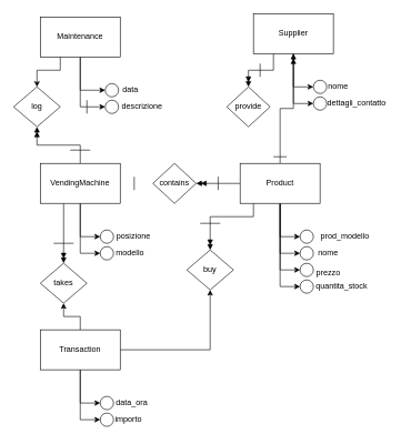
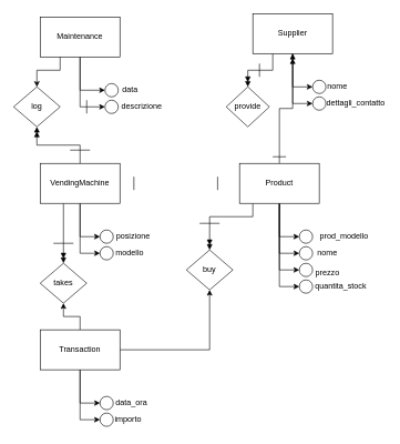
  <mxCell id="0" />
  <mxCell id="1" parent="0" />
  <mxCell id="2" style="edgeStyle=orthogonalEdgeStyle;rounded=0;orthogonalLoop=1;jettySize=auto;html=1;entryX=0;entryY=0.5;entryDx=0;entryDy=0;" parent="1" source="6" target="7" edge="1"><mxGeometry relative="1" as="geometry" /></mxCell>
  <mxCell id="3" style="edgeStyle=orthogonalEdgeStyle;rounded=0;orthogonalLoop=1;jettySize=auto;html=1;entryX=0;entryY=0.5;entryDx=0;entryDy=0;" parent="1" source="6" target="9" edge="1"><mxGeometry relative="1" as="geometry" /></mxCell>
  <mxCell id="4" style="edgeStyle=orthogonalEdgeStyle;rounded=0;orthogonalLoop=1;jettySize=auto;html=1;entryX=0.5;entryY=0;entryDx=0;entryDy=0;endArrow=doubleBlock;endFill=1;" parent="1" source="6" target="37" edge="1"><mxGeometry relative="1" as="geometry"><Array as="points"><mxPoint x="95" y="335" /><mxPoint x="95" y="335" /></Array></mxGeometry></mxCell>
  <mxCell id="5" style="edgeStyle=orthogonalEdgeStyle;rounded=0;orthogonalLoop=1;jettySize=auto;html=1;entryX=0.5;entryY=1;entryDx=0;entryDy=0;endArrow=doubleBlock;endFill=1;" parent="1" source="6" target="55" edge="1"><mxGeometry relative="1" as="geometry" /></mxCell>
  <mxCell id="6" value="VendingMachine" style="rounded=0;whiteSpace=wrap;html=1;" parent="1" vertex="1"><mxGeometry x="60" y="245" width="120" height="60" as="geometry" /></mxCell>
  <mxCell id="7" value="" style="ellipse;whiteSpace=wrap;html=1;aspect=fixed;" parent="1" vertex="1"><mxGeometry x="150" y="345" width="20" height="20" as="geometry" /></mxCell>
  <mxCell id="8" value="posizione" style="text;html=1;align=center;verticalAlign=middle;whiteSpace=wrap;rounded=0;" parent="1" vertex="1"><mxGeometry x="175" y="340" width="50" height="30" as="geometry" /></mxCell>
  <mxCell id="9" value="" style="ellipse;whiteSpace=wrap;html=1;aspect=fixed;" parent="1" vertex="1"><mxGeometry x="150" y="370" width="20" height="20" as="geometry" /></mxCell>
  <mxCell id="10" value="modello" style="text;html=1;align=center;verticalAlign=middle;whiteSpace=wrap;rounded=0;" parent="1" vertex="1"><mxGeometry x="175" y="365" width="40" height="30" as="geometry" /></mxCell>
  <mxCell id="11" style="edgeStyle=orthogonalEdgeStyle;rounded=0;orthogonalLoop=1;jettySize=auto;html=1;entryX=0;entryY=0.5;entryDx=0;entryDy=0;" parent="1" source="18" target="19" edge="1"><mxGeometry relative="1" as="geometry" /></mxCell>
  <mxCell id="12" style="edgeStyle=orthogonalEdgeStyle;rounded=0;orthogonalLoop=1;jettySize=auto;html=1;entryX=0;entryY=0.5;entryDx=0;entryDy=0;" parent="1" source="18" target="21" edge="1"><mxGeometry relative="1" as="geometry" /></mxCell>
  <mxCell id="13" style="edgeStyle=orthogonalEdgeStyle;rounded=0;orthogonalLoop=1;jettySize=auto;html=1;entryX=0;entryY=0.5;entryDx=0;entryDy=0;" parent="1" source="18" target="23" edge="1"><mxGeometry relative="1" as="geometry" /></mxCell>
  <mxCell id="14" style="edgeStyle=orthogonalEdgeStyle;rounded=0;orthogonalLoop=1;jettySize=auto;html=1;entryX=0;entryY=0.5;entryDx=0;entryDy=0;" parent="1" source="18" target="25" edge="1"><mxGeometry relative="1" as="geometry" /></mxCell>
  <mxCell id="15" style="edgeStyle=orthogonalEdgeStyle;rounded=0;orthogonalLoop=1;jettySize=auto;html=1;entryX=0.5;entryY=0;entryDx=0;entryDy=0;endArrow=doubleBlock;endFill=1;" parent="1" source="18" target="36" edge="1"><mxGeometry relative="1" as="geometry"><Array as="points"><mxPoint x="380" y="325" /><mxPoint x="315" y="325" /></Array></mxGeometry></mxCell>
- <mxCell id="16" style="edgeStyle=orthogonalEdgeStyle;rounded=0;orthogonalLoop=1;jettySize=auto;html=1;entryX=1;entryY=0.5;entryDx=0;entryDy=0;endArrow=doubleBlock;endFill=1;" parent="1" source="18" target="58" edge="1"><mxGeometry relative="1" as="geometry" /></mxCell>
  <mxCell id="17" style="edgeStyle=orthogonalEdgeStyle;rounded=0;orthogonalLoop=1;jettySize=auto;html=1;endArrow=doubleBlock;endFill=1;" parent="1" source="18" target="43" edge="1"><mxGeometry relative="1" as="geometry" /></mxCell>
  <mxCell id="18" value="Product" style="rounded=0;whiteSpace=wrap;html=1;" parent="1" vertex="1"><mxGeometry x="360" y="245" width="120" height="60" as="geometry" /></mxCell>
  <mxCell id="19" value="" style="ellipse;whiteSpace=wrap;html=1;aspect=fixed;" parent="1" vertex="1"><mxGeometry x="450" y="345" width="20" height="20" as="geometry" /></mxCell>
  <mxCell id="20" value="prod_modello" style="text;html=1;align=center;verticalAlign=middle;whiteSpace=wrap;rounded=0;" parent="1" vertex="1"><mxGeometry x="475" y="340" width="85" height="30" as="geometry" /></mxCell>
  <mxCell id="21" value="" style="ellipse;whiteSpace=wrap;html=1;aspect=fixed;" parent="1" vertex="1"><mxGeometry x="450" y="370" width="20" height="20" as="geometry" /></mxCell>
  <mxCell id="22" value="nome" style="text;html=1;align=center;verticalAlign=middle;whiteSpace=wrap;rounded=0;" parent="1" vertex="1"><mxGeometry x="475" y="365" width="35" height="30" as="geometry" /></mxCell>
  <mxCell id="23" value="" style="ellipse;whiteSpace=wrap;html=1;aspect=fixed;" parent="1" vertex="1"><mxGeometry x="450" y="395" width="20" height="20" as="geometry" /></mxCell>
  <mxCell id="24" value="prezzo" style="text;html=1;align=center;verticalAlign=middle;whiteSpace=wrap;rounded=0;" parent="1" vertex="1"><mxGeometry x="475" y="395" width="35" height="30" as="geometry" /></mxCell>
  <mxCell id="25" value="" style="ellipse;whiteSpace=wrap;html=1;aspect=fixed;" parent="1" vertex="1"><mxGeometry x="450" y="420" width="20" height="20" as="geometry" /></mxCell>
  <mxCell id="26" value="quantita_stock" style="text;html=1;align=center;verticalAlign=middle;whiteSpace=wrap;rounded=0;" parent="1" vertex="1"><mxGeometry x="475" y="415" width="75" height="30" as="geometry" /></mxCell>
  <mxCell id="27" style="edgeStyle=orthogonalEdgeStyle;rounded=0;orthogonalLoop=1;jettySize=auto;html=1;entryX=0;entryY=0.5;entryDx=0;entryDy=0;" parent="1" source="31" target="32" edge="1"><mxGeometry relative="1" as="geometry" /></mxCell>
  <mxCell id="28" style="edgeStyle=orthogonalEdgeStyle;rounded=0;orthogonalLoop=1;jettySize=auto;html=1;entryX=0;entryY=0.5;entryDx=0;entryDy=0;" parent="1" source="31" target="34" edge="1"><mxGeometry relative="1" as="geometry" /></mxCell>
  <mxCell id="29" style="edgeStyle=orthogonalEdgeStyle;rounded=0;orthogonalLoop=1;jettySize=auto;html=1;" parent="1" source="31" target="36" edge="1"><mxGeometry relative="1" as="geometry"><mxPoint x="310" y="445" as="targetPoint" /></mxGeometry></mxCell>
  <mxCell id="30" style="edgeStyle=orthogonalEdgeStyle;rounded=0;orthogonalLoop=1;jettySize=auto;html=1;entryX=0.5;entryY=1;entryDx=0;entryDy=0;" parent="1" source="31" target="37" edge="1"><mxGeometry relative="1" as="geometry" /></mxCell>
  <mxCell id="31" value="Transaction" style="rounded=0;whiteSpace=wrap;html=1;" parent="1" vertex="1"><mxGeometry x="60" y="495" width="120" height="60" as="geometry" /></mxCell>
  <mxCell id="32" value="" style="ellipse;whiteSpace=wrap;html=1;aspect=fixed;" parent="1" vertex="1"><mxGeometry x="150" y="595" width="20" height="20" as="geometry" /></mxCell>
  <mxCell id="33" value="data_ora" style="text;html=1;align=center;verticalAlign=middle;whiteSpace=wrap;rounded=0;" parent="1" vertex="1"><mxGeometry x="175" y="590" width="45" height="30" as="geometry" /></mxCell>
  <mxCell id="34" value="" style="ellipse;whiteSpace=wrap;html=1;aspect=fixed;" parent="1" vertex="1"><mxGeometry x="150" y="620" width="20" height="20" as="geometry" /></mxCell>
  <mxCell id="35" value="importo" style="text;html=1;align=center;verticalAlign=middle;whiteSpace=wrap;rounded=0;" parent="1" vertex="1"><mxGeometry x="175" y="615" width="35" height="30" as="geometry" /></mxCell>
  <mxCell id="36" value="buy" style="rhombus;whiteSpace=wrap;html=1;" parent="1" vertex="1"><mxGeometry x="280" y="375" width="70" height="60" as="geometry" /></mxCell>
  <mxCell id="37" value="takes" style="rhombus;whiteSpace=wrap;html=1;" parent="1" vertex="1"><mxGeometry x="60" y="395" width="70" height="60" as="geometry" /></mxCell>
  <mxCell id="38" value="" style="endArrow=none;html=1;rounded=0;" parent="1" edge="1"><mxGeometry width="50" height="50" relative="1" as="geometry"><mxPoint x="80" y="365" as="sourcePoint" /><mxPoint x="110" y="365" as="targetPoint" /></mxGeometry></mxCell>
  <mxCell id="39" value="" style="endArrow=none;html=1;rounded=0;" parent="1" edge="1"><mxGeometry width="50" height="50" relative="1" as="geometry"><mxPoint x="330" y="335" as="sourcePoint" /><mxPoint x="300" y="335" as="targetPoint" /></mxGeometry></mxCell>
  <mxCell id="40" style="edgeStyle=orthogonalEdgeStyle;rounded=0;orthogonalLoop=1;jettySize=auto;html=1;entryX=0;entryY=0.5;entryDx=0;entryDy=0;" parent="1" source="43" target="44" edge="1"><mxGeometry relative="1" as="geometry" /></mxCell>
  <mxCell id="41" style="edgeStyle=orthogonalEdgeStyle;rounded=0;orthogonalLoop=1;jettySize=auto;html=1;entryX=0;entryY=0.5;entryDx=0;entryDy=0;" parent="1" source="43" target="46" edge="1"><mxGeometry relative="1" as="geometry" /></mxCell>
  <mxCell id="42" value="" style="edgeStyle=orthogonalEdgeStyle;rounded=0;orthogonalLoop=1;jettySize=auto;html=1;endArrow=doubleBlock;endFill=1;entryX=0.5;entryY=0;entryDx=0;entryDy=0;" parent="1" source="43" target="60" edge="1"><mxGeometry relative="1" as="geometry"><mxPoint x="310" y="50" as="targetPoint" /><Array as="points"><mxPoint x="410" y="105" /><mxPoint x="372" y="105" /></Array></mxGeometry></mxCell>
  <mxCell id="43" value="Supplier" style="rounded=0;whiteSpace=wrap;html=1;" parent="1" vertex="1"><mxGeometry x="380" y="20" width="120" height="60" as="geometry" /></mxCell>
  <mxCell id="44" value="" style="ellipse;whiteSpace=wrap;html=1;aspect=fixed;" parent="1" vertex="1"><mxGeometry x="470" y="120" width="20" height="20" as="geometry" /></mxCell>
  <mxCell id="45" value="nome" style="text;html=1;align=center;verticalAlign=middle;whiteSpace=wrap;rounded=0;" parent="1" vertex="1"><mxGeometry x="490" y="115" width="35" height="30" as="geometry" /></mxCell>
  <mxCell id="46" value="" style="ellipse;whiteSpace=wrap;html=1;aspect=fixed;" parent="1" vertex="1"><mxGeometry x="470" y="145" width="20" height="20" as="geometry" /></mxCell>
  <mxCell id="47" value="dettagli_contatto" style="text;html=1;align=center;verticalAlign=middle;whiteSpace=wrap;rounded=0;" parent="1" vertex="1"><mxGeometry x="490" y="140" width="90" height="30" as="geometry" /></mxCell>
  <mxCell id="48" style="edgeStyle=orthogonalEdgeStyle;rounded=0;orthogonalLoop=1;jettySize=auto;html=1;entryX=0;entryY=0.5;entryDx=0;entryDy=0;" parent="1" source="50" target="51" edge="1"><mxGeometry relative="1" as="geometry" /></mxCell>
  <mxCell id="49" style="edgeStyle=orthogonalEdgeStyle;rounded=0;orthogonalLoop=1;jettySize=auto;html=1;entryX=0;entryY=0.5;entryDx=0;entryDy=0;" parent="1" source="50" target="53" edge="1"><mxGeometry relative="1" as="geometry" /></mxCell>
  <mxCell id="50" value="Maintenance" style="rounded=0;whiteSpace=wrap;html=1;" parent="1" vertex="1"><mxGeometry x="60" y="25" width="120" height="60" as="geometry" /></mxCell>
  <mxCell id="51" value="" style="ellipse;whiteSpace=wrap;html=1;aspect=fixed;" parent="1" vertex="1"><mxGeometry x="157.5" y="125" width="20" height="20" as="geometry" /></mxCell>
  <mxCell id="52" value="data" style="text;html=1;align=center;verticalAlign=middle;whiteSpace=wrap;rounded=0;" parent="1" vertex="1"><mxGeometry x="177.5" y="120" width="35" height="30" as="geometry" /></mxCell>
  <mxCell id="53" value="" style="ellipse;whiteSpace=wrap;html=1;aspect=fixed;" parent="1" vertex="1"><mxGeometry x="157.5" y="150" width="20" height="20" as="geometry" /></mxCell>
  <mxCell id="54" value="descrizione" style="text;html=1;align=center;verticalAlign=middle;whiteSpace=wrap;rounded=0;" parent="1" vertex="1"><mxGeometry x="182.5" y="145" width="60" height="30" as="geometry" /></mxCell>
  <mxCell id="55" value="log" style="rhombus;whiteSpace=wrap;html=1;" parent="1" vertex="1"><mxGeometry x="20" y="130" width="70" height="60" as="geometry" /></mxCell>
  <mxCell id="56" style="edgeStyle=orthogonalEdgeStyle;rounded=0;orthogonalLoop=1;jettySize=auto;html=1;entryX=0.5;entryY=0;entryDx=0;entryDy=0;endArrow=classic;endFill=1;" parent="1" source="50" target="55" edge="1"><mxGeometry relative="1" as="geometry"><Array as="points"><mxPoint x="90" y="105" /><mxPoint x="55" y="105" /></Array></mxGeometry></mxCell>
  <mxCell id="57" value="" style="endArrow=none;html=1;rounded=0;" parent="1" edge="1"><mxGeometry width="50" height="50" relative="1" as="geometry"><mxPoint x="105" y="225" as="sourcePoint" /><mxPoint x="135" y="225" as="targetPoint" /></mxGeometry></mxCell>
- <mxCell id="58" value="contains" style="rhombus;whiteSpace=wrap;html=1;rounded=0;" parent="1" vertex="1"><mxGeometry x="229" y="245" width="65" height="60" as="geometry" /></mxCell>
  <mxCell id="59" value="" style="endArrow=none;html=1;rounded=0;" parent="1" edge="1"><mxGeometry width="50" height="50" relative="1" as="geometry"><mxPoint x="201" y="285" as="sourcePoint" /><mxPoint x="201" y="265" as="targetPoint" /></mxGeometry></mxCell>
  <mxCell id="60" value="provide" style="rhombus;whiteSpace=wrap;html=1;rounded=0;" parent="1" vertex="1"><mxGeometry x="340" y="130" width="65" height="60" as="geometry" /></mxCell>
  <mxCell id="61" value="" style="endArrow=none;html=1;rounded=0;" parent="1" edge="1"><mxGeometry width="50" height="50" relative="1" as="geometry"><mxPoint x="390" y="95" as="sourcePoint" /><mxPoint x="390" y="115" as="targetPoint" /></mxGeometry></mxCell>
  <mxCell id="62" value="" style="endArrow=none;html=1;rounded=0;" parent="1" edge="1"><mxGeometry width="50" height="50" relative="1" as="geometry"><mxPoint x="410" y="235" as="sourcePoint" /><mxPoint x="430" y="235" as="targetPoint" /></mxGeometry></mxCell>
  <mxCell id="63" value="" style="endArrow=none;html=1;rounded=0;" parent="1" edge="1"><mxGeometry width="50" height="50" relative="1" as="geometry"><mxPoint x="130" y="170" as="sourcePoint" /><mxPoint x="130" y="150" as="targetPoint" /></mxGeometry></mxCell>
  <mxCell id="64" value="" style="endArrow=none;html=1;rounded=0;" edge="1" parent="1"><mxGeometry width="50" height="50" relative="1" as="geometry"><mxPoint x="327" y="285" as="sourcePoint" /><mxPoint x="327" y="265" as="targetPoint" /></mxGeometry></mxCell>
